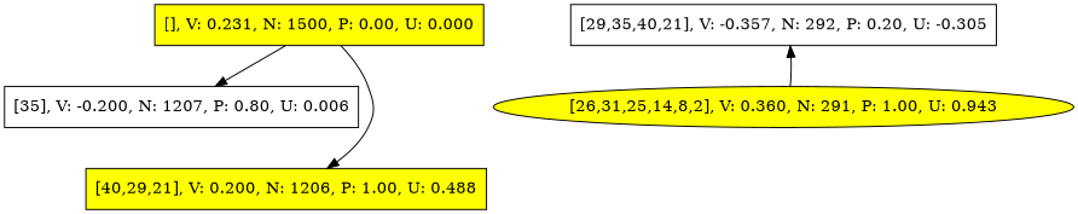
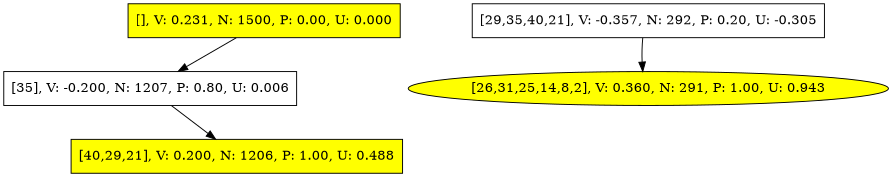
  digraph {
    node [fillcolor=yellow shape=box style=filled]
    n1 [label="[], V: 0.231, N: 1500, P: 0.00, U: 0.000"]
    n2 [label="[35], V: -0.200, N: 1207, P: 0.80, U: 0.006" fillcolor="" style=""]
    n3 [label="[40,29,21], V: 0.200, N: 1206, P: 1.00, U: 0.488"]
    n4 [label="[29,35,40,21], V: -0.357, N: 292, P: 0.20, U: -0.305" fillcolor="" style=""]
    n5 [label="[26,31,25,14,8,2], V: 0.360, N: 291, P: 1.00, U: 0.943" shape=ellipse]
    n1 -> n2
-   n1 -> n3
-   n5 -> n4
+   n2 -> n3
+   n4 -> n5
  }
